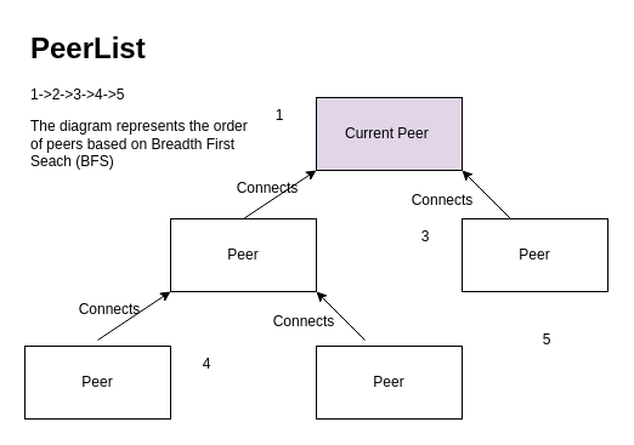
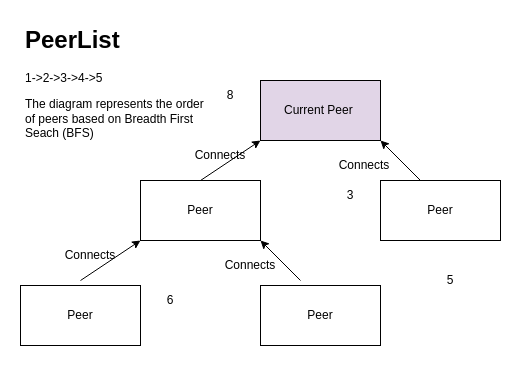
  <mxCell id="0" />
  <mxCell id="1" parent="0" />
  <mxCell id="2" value="Current Peer&amp;nbsp;" style="rounded=0;whiteSpace=wrap;html=1;fillColor=#e1d5e7;" vertex="1" parent="1"><mxGeometry x="260" y="80" width="120" height="60" as="geometry" /></mxCell>
  <mxCell id="3" value="Peer" style="rounded=0;whiteSpace=wrap;html=1;" vertex="1" parent="1"><mxGeometry x="140" y="180" width="120" height="60" as="geometry" /></mxCell>
  <mxCell id="4" value="Peer" style="rounded=0;whiteSpace=wrap;html=1;" vertex="1" parent="1"><mxGeometry x="380" y="180" width="120" height="60" as="geometry" /></mxCell>
  <mxCell id="5" value="Peer" style="rounded=0;whiteSpace=wrap;html=1;" vertex="1" parent="1"><mxGeometry x="20" y="285" width="120" height="60" as="geometry" /></mxCell>
  <mxCell id="6" value="Peer" style="rounded=0;whiteSpace=wrap;html=1;" vertex="1" parent="1"><mxGeometry x="260" y="285" width="120" height="60" as="geometry" /></mxCell>
  <mxCell id="7" value="" style="endArrow=classic;html=1;rounded=0;entryX=0;entryY=1;entryDx=0;entryDy=0;exitX=0.5;exitY=0;exitDx=0;exitDy=0;" edge="1" parent="1" source="3" target="2"><mxGeometry width="50" height="50" relative="1" as="geometry"><mxPoint x="150" y="160" as="sourcePoint" /><mxPoint x="200" y="110" as="targetPoint" /></mxGeometry></mxCell>
  <mxCell id="8" value="" style="endArrow=classic;html=1;rounded=0;entryX=0;entryY=1;entryDx=0;entryDy=0;exitX=0.5;exitY=0;exitDx=0;exitDy=0;" edge="1" parent="1"><mxGeometry width="50" height="50" relative="1" as="geometry"><mxPoint x="80" y="280" as="sourcePoint" /><mxPoint x="140" y="240" as="targetPoint" /></mxGeometry></mxCell>
  <mxCell id="9" value="" style="endArrow=classic;html=1;rounded=0;entryX=1;entryY=1;entryDx=0;entryDy=0;" edge="1" parent="1" target="2"><mxGeometry width="50" height="50" relative="1" as="geometry"><mxPoint x="420" y="180" as="sourcePoint" /><mxPoint x="470" y="130" as="targetPoint" /></mxGeometry></mxCell>
  <mxCell id="10" value="" style="endArrow=classic;html=1;rounded=0;entryX=1;entryY=1;entryDx=0;entryDy=0;" edge="1" parent="1"><mxGeometry width="50" height="50" relative="1" as="geometry"><mxPoint x="300" y="280" as="sourcePoint" /><mxPoint x="260" y="240" as="targetPoint" /></mxGeometry></mxCell>
- <mxCell id="11" value="1" style="text;html=1;strokeColor=none;fillColor=none;align=center;verticalAlign=middle;whiteSpace=wrap;rounded=0;" vertex="1" parent="1"><mxGeometry x="200" y="80" width="60" height="30" as="geometry" /></mxCell>
+ <mxCell id="11" value="8" style="text;html=1;strokeColor=none;fillColor=none;align=center;verticalAlign=middle;whiteSpace=wrap;rounded=0;" vertex="1" parent="1"><mxGeometry x="200" y="80" width="60" height="30" as="geometry" /></mxCell>
  <mxCell id="12" value="3&lt;span style=&quot;color: rgba(0 , 0 , 0 , 0) ; font-family: monospace ; font-size: 0px&quot;&gt;%3CmxGraphModel%3E%3Croot%3E%3CmxCell%20id%3D%220%22%2F%3E%3CmxCell%20id%3D%221%22%20parent%3D%220%22%2F%3E%3CmxCell%20id%3D%222%22%20value%3D%222%22%20style%3D%22text%3Bhtml%3D1%3BstrokeColor%3Dnone%3BfillColor%3Dnone%3Balign%3Dcenter%3BverticalAlign%3Dmiddle%3BwhiteSpace%3Dwrap%3Brounded%3D0%3B%22%20vertex%3D%221%22%20parent%3D%221%22%3E%3CmxGeometry%20x%3D%2260%22%20y%3D%22480%22%20width%3D%2260%22%20height%3D%2230%22%20as%3D%22geometry%22%2F%3E%3C%2FmxCell%3E%3C%2Froot%3E%3C%2FmxGraphModel%3E&lt;/span&gt;" style="text;html=1;strokeColor=none;fillColor=none;align=center;verticalAlign=middle;whiteSpace=wrap;rounded=0;" vertex="1" parent="1"><mxGeometry x="320" y="180" width="60" height="30" as="geometry" /></mxCell>
- <mxCell id="13" value="4" style="text;html=1;strokeColor=none;fillColor=none;align=center;verticalAlign=middle;whiteSpace=wrap;rounded=0;" vertex="1" parent="1"><mxGeometry x="140" y="285" width="60" height="30" as="geometry" /></mxCell>
+ <mxCell id="13" value="6" style="text;html=1;strokeColor=none;fillColor=none;align=center;verticalAlign=middle;whiteSpace=wrap;rounded=0;" vertex="1" parent="1"><mxGeometry x="140" y="285" width="60" height="30" as="geometry" /></mxCell>
  <mxCell id="14" value="5" style="text;html=1;strokeColor=none;fillColor=none;align=center;verticalAlign=middle;whiteSpace=wrap;rounded=0;" vertex="1" parent="1"><mxGeometry x="420" y="265" width="60" height="30" as="geometry" /></mxCell>
  <mxCell id="15" value="&lt;h1&gt;PeerList&lt;/h1&gt;&lt;p&gt;1-&amp;gt;2-&amp;gt;3-&amp;gt;4-&amp;gt;5&lt;/p&gt;&lt;p&gt;The diagram represents the order of peers based on Breadth First Seach (BFS)&lt;/p&gt;" style="text;html=1;strokeColor=none;fillColor=none;spacing=5;spacingTop=-20;whiteSpace=wrap;overflow=hidden;rounded=0;" vertex="1" parent="1"><mxGeometry x="20" y="20" width="190" height="120" as="geometry" /></mxCell>
  <mxCell id="16" value="Connects" style="text;html=1;strokeColor=none;fillColor=none;align=center;verticalAlign=middle;whiteSpace=wrap;rounded=0;" vertex="1" parent="1"><mxGeometry x="190" y="140" width="60" height="30" as="geometry" /></mxCell>
  <mxCell id="17" value="Connects" style="text;html=1;strokeColor=none;fillColor=none;align=center;verticalAlign=middle;whiteSpace=wrap;rounded=0;" vertex="1" parent="1"><mxGeometry x="60" y="240" width="60" height="30" as="geometry" /></mxCell>
  <mxCell id="18" value="Connects" style="text;html=1;strokeColor=none;fillColor=none;align=center;verticalAlign=middle;whiteSpace=wrap;rounded=0;" vertex="1" parent="1"><mxGeometry x="220" y="250" width="60" height="30" as="geometry" /></mxCell>
  <mxCell id="19" value="Connects" style="text;html=1;strokeColor=none;fillColor=none;align=center;verticalAlign=middle;whiteSpace=wrap;rounded=0;" vertex="1" parent="1"><mxGeometry x="334" y="150" width="60" height="30" as="geometry" /></mxCell>
